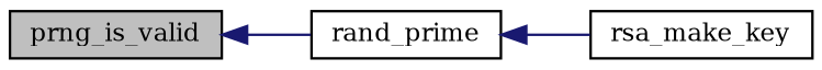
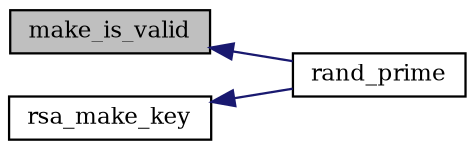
  digraph {
    fontname="DejaVu Serif"
    rankdir=LR
    node [color=black fillcolor=white fontname="DejaVu Serif" fontsize=10 shape=record style=filled]
    edge [color=midnightblue dir=back fontname="DejaVu Serif" fontsize=10 labelfontname=Helvetica labelfontsize=10 style=solid]
-   n1 [fillcolor=grey75 fontcolor=black height=0.2 label=prng_is_valid width=0.4]
+   n1 [fillcolor=grey75 fontcolor=black height=0.2 label=make_is_valid width=0.4]
    n2 [height=0.2 label=rand_prime width=0.4]
    n3 [height=0.2 label=rsa_make_key width=0.4]
    n1 -> n2
-   n2 -> n3
+   n3 -> n2
  }
